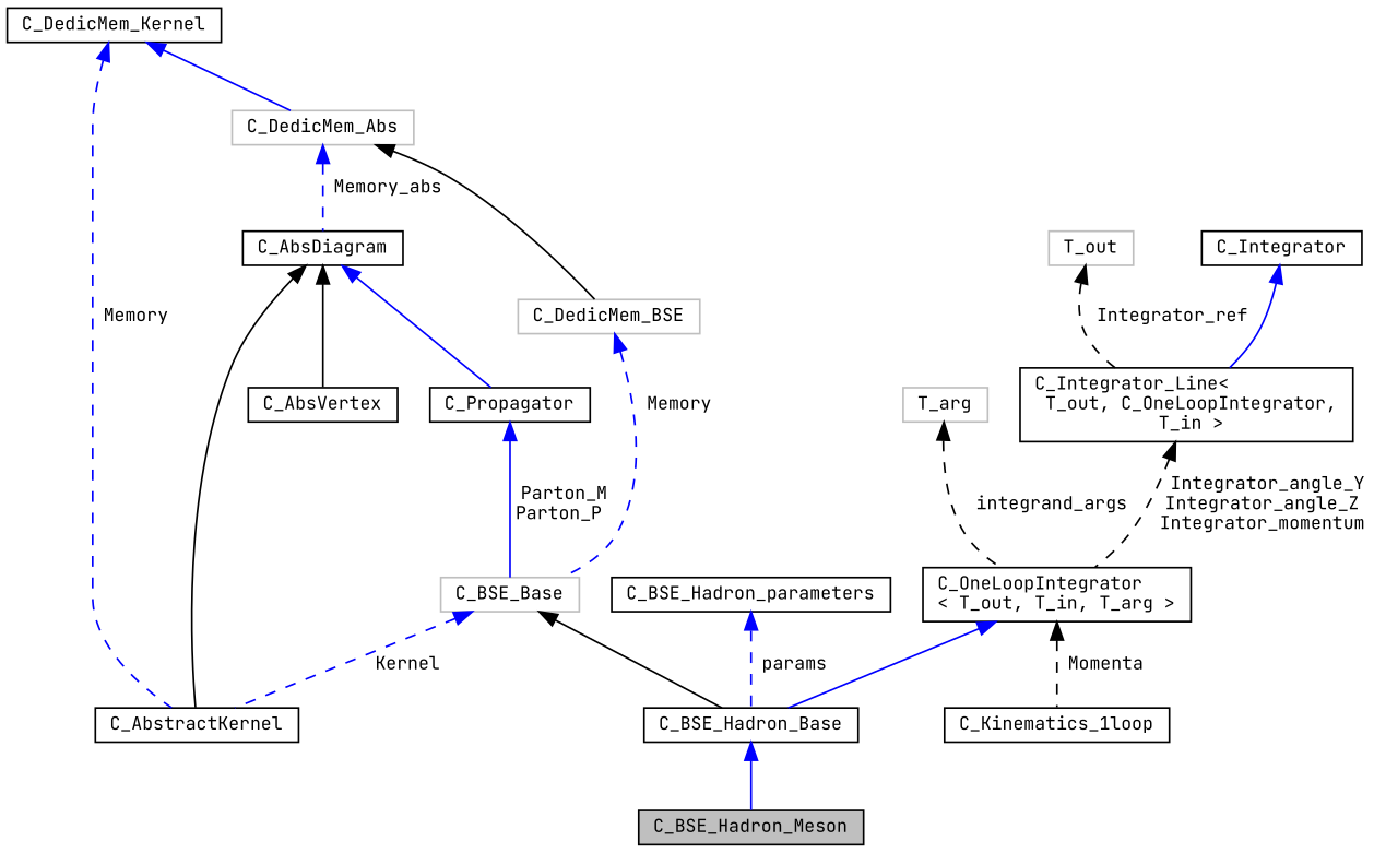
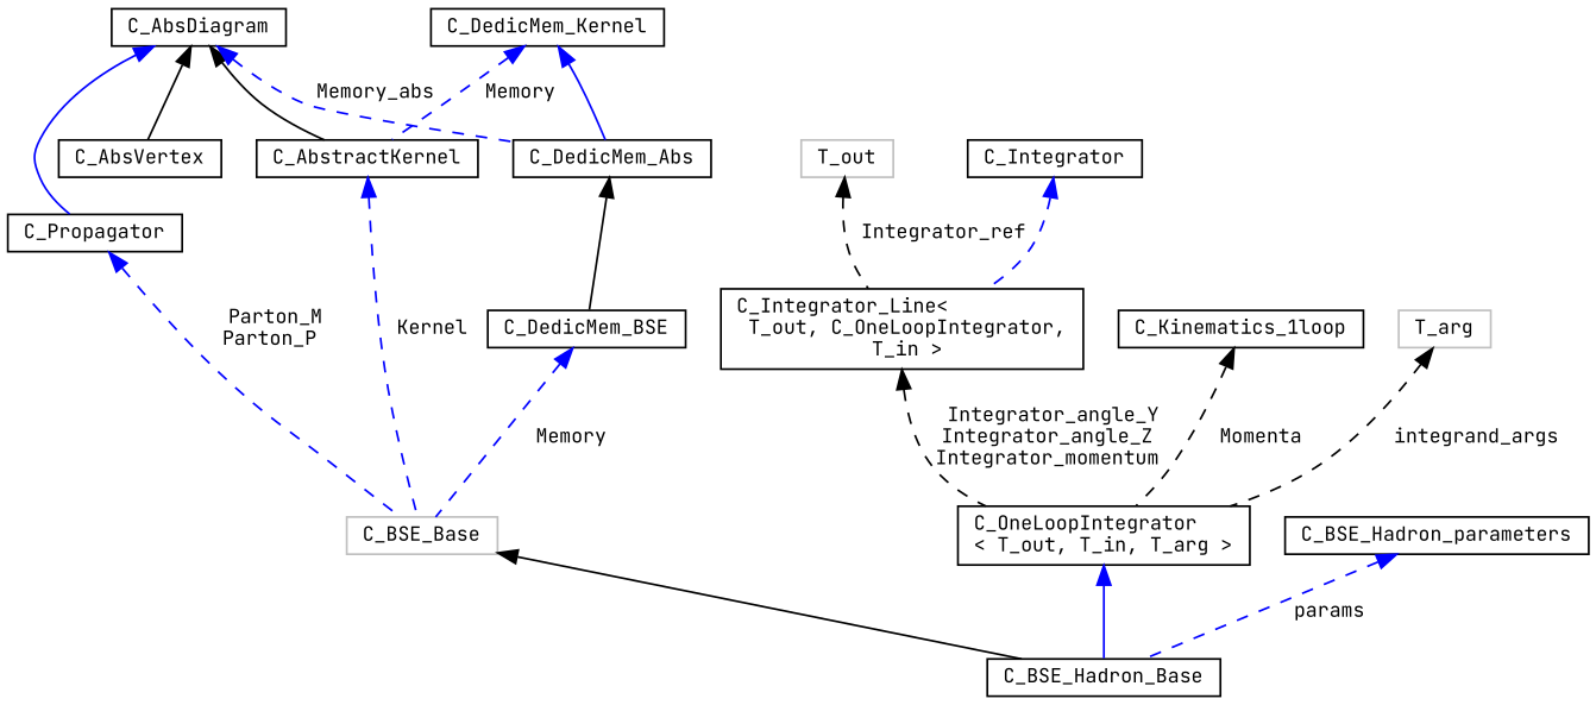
  digraph {
    fontname="JetBrains Mono"
    rankdir=TB
    node [color=black fillcolor=white fontname="JetBrains Mono" fontsize=10 shape=record style=filled]
    edge [color=blue dir=back fontname="JetBrains Mono" fontsize=10 labelfontname=Helvetica labelfontsize=10 style=dashed]
-   n1 [fillcolor=grey75 fontcolor=black height=0.2 label=C_BSE_Hadron_Meson width=0.4]
    n2 [height=0.2 label=C_BSE_Hadron_Base width=0.4]
    n3 [color=grey75 height=0.2 label=C_BSE_Base width=0.4]
    n4 [height=0.2 label=C_AbsVertex width=0.4]
    n5 [height=0.2 label=C_AbsDiagram width=0.4]
    n6 [height=0.2 label=C_Propagator width=0.4]
    n7 [height=0.2 label=C_AbstractKernel width=0.4]
-   n8 [color=grey75 height=0.2 label=C_DedicMem_Abs width=0.4]
-   n9 [color=grey75 height=0.2 label=C_DedicMem_BSE width=0.4]
+   n8 [height=0.2 label=C_DedicMem_Abs width=0.4]
+   n9 [height=0.2 label=C_DedicMem_BSE width=0.4]
    n10 [height=0.2 label=C_DedicMem_Kernel width=0.4]
    n11 [height=0.2 label="C_OneLoopIntegrator\l\< T_out, T_in, T_arg \>" width=0.4]
    n12 [height=0.2 label=C_Kinematics_1loop width=0.4]
    n13 [color=grey75 height=0.2 label=T_arg width=0.4]
    n14 [height=0.2 label="C_Integrator_Line\<\l T_out, C_OneLoopIntegrator,\l T_in \>" width=0.4]
    n15 [height=0.2 label=C_Integrator width=0.4]
    n16 [color=grey75 height=0.2 label=T_out width=0.4]
    n17 [height=0.2 label=C_BSE_Hadron_parameters width=0.4]
-   n2 -> n1 [style=solid]
    n3 -> n2 [color=black style=solid]
    n5 -> n4 [color=black style=solid]
    n5 -> n6 [style=solid]
    n5 -> n7 [color=black style=solid]
-   n6 -> n3 [label=" Parton_M\nParton_P" style=solid]
-   n3 -> n7 [label=" Kernel"]
-   n8 -> n5 [label=" Memory_abs"]
+   n6 -> n3 [label=" Parton_M\nParton_P"]
+   n7 -> n3 [label=" Kernel"]
+   n5 -> n8 [label=" Memory_abs"]
    n8 -> n9 [color=black style=solid]
    n9 -> n3 [label=" Memory"]
    n10 -> n7 [label=" Memory"]
    n10 -> n8 [style=solid]
    n11 -> n2 [style=solid]
-   n11 -> n12 [color=black label=" Momenta"]
+   n12 -> n11 [color=black label=" Momenta"]
    n13 -> n11 [color=black label=" integrand_args"]
    n14 -> n11 [color=black label=" Integrator_angle_Y\nIntegrator_angle_Z\nIntegrator_momentum"]
-   n15 -> n14 [style=solid]
+   n15 -> n14
    n16 -> n14 [color=black label=" Integrator_ref"]
    n17 -> n2 [label=" params"]
  }
